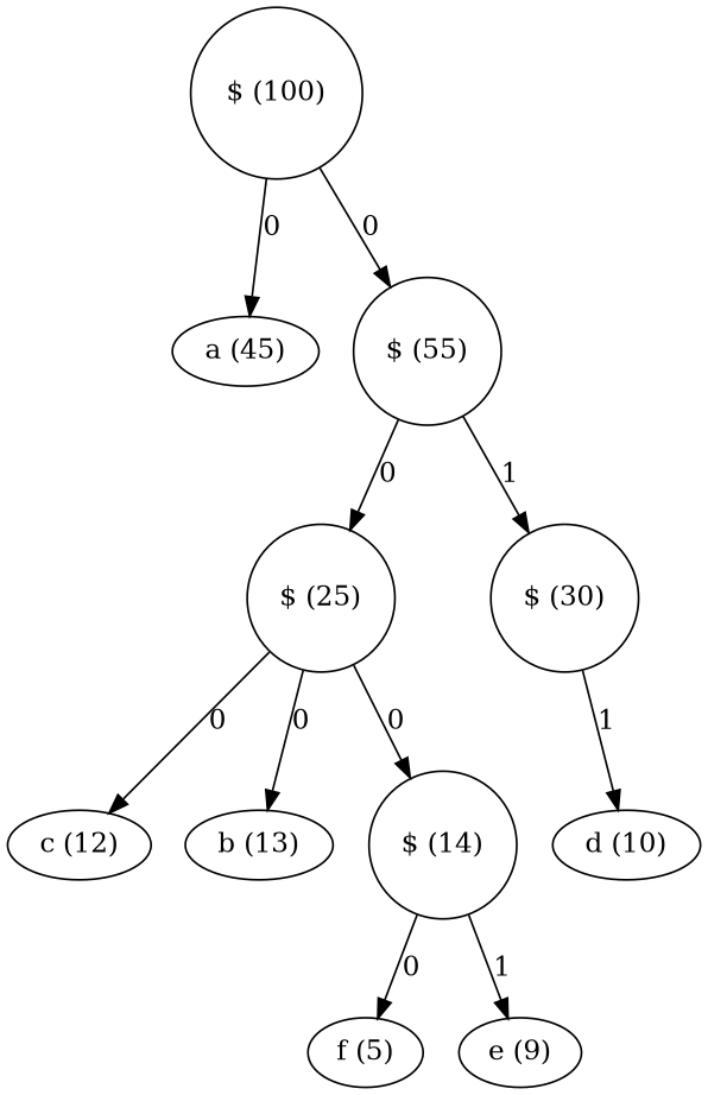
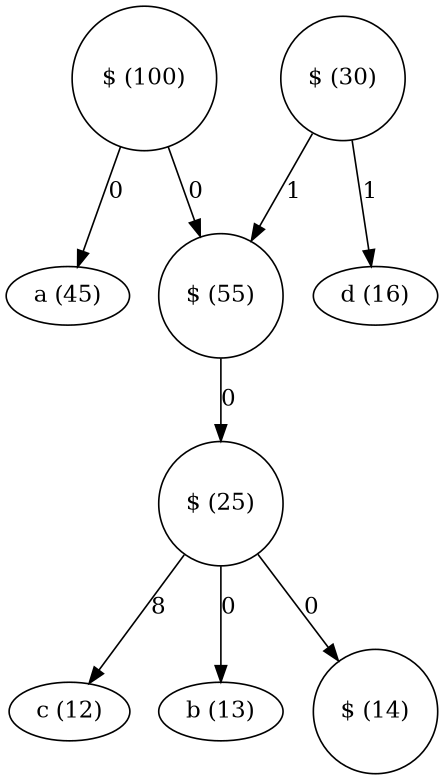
  digraph {
    "$ (100)" [shape=circle]
    "a (45)"
    "$ (55)" [shape=circle]
    "$ (25)" [shape=circle]
    "$ (30)" [shape=circle]
    "c (12)"
    "b (13)"
    "$ (14)" [shape=circle]
-   "d (16)" [label="d (10)"]
-   "f (5)"
-   "e (9)"
+   "d (16)"
    "$ (100)" -> "a (45)" [label=0]
    "$ (100)" -> "$ (55)" [label=0]
    "$ (55)" -> "$ (25)" [label=0]
-   "$ (55)" -> "$ (30)" [label=1]
-   "$ (25)" -> "c (12)" [label=0]
+   "$ (30)" -> "$ (55)" [label=1]
+   "$ (25)" -> "c (12)" [label=8]
    "$ (25)" -> "b (13)" [label=0]
    "$ (25)" -> "$ (14)" [label=0]
    "$ (30)" -> "d (16)" [label=1]
-   "$ (14)" -> "f (5)" [label=0]
-   "$ (14)" -> "e (9)" [label=1]
  }
